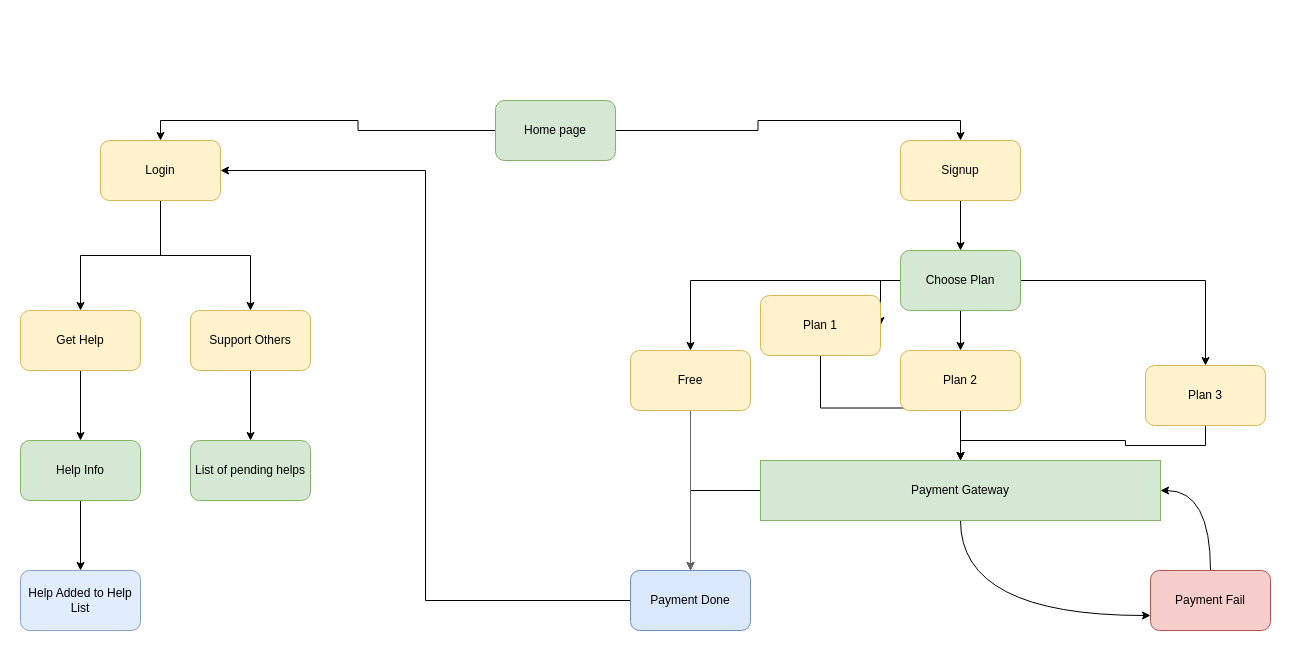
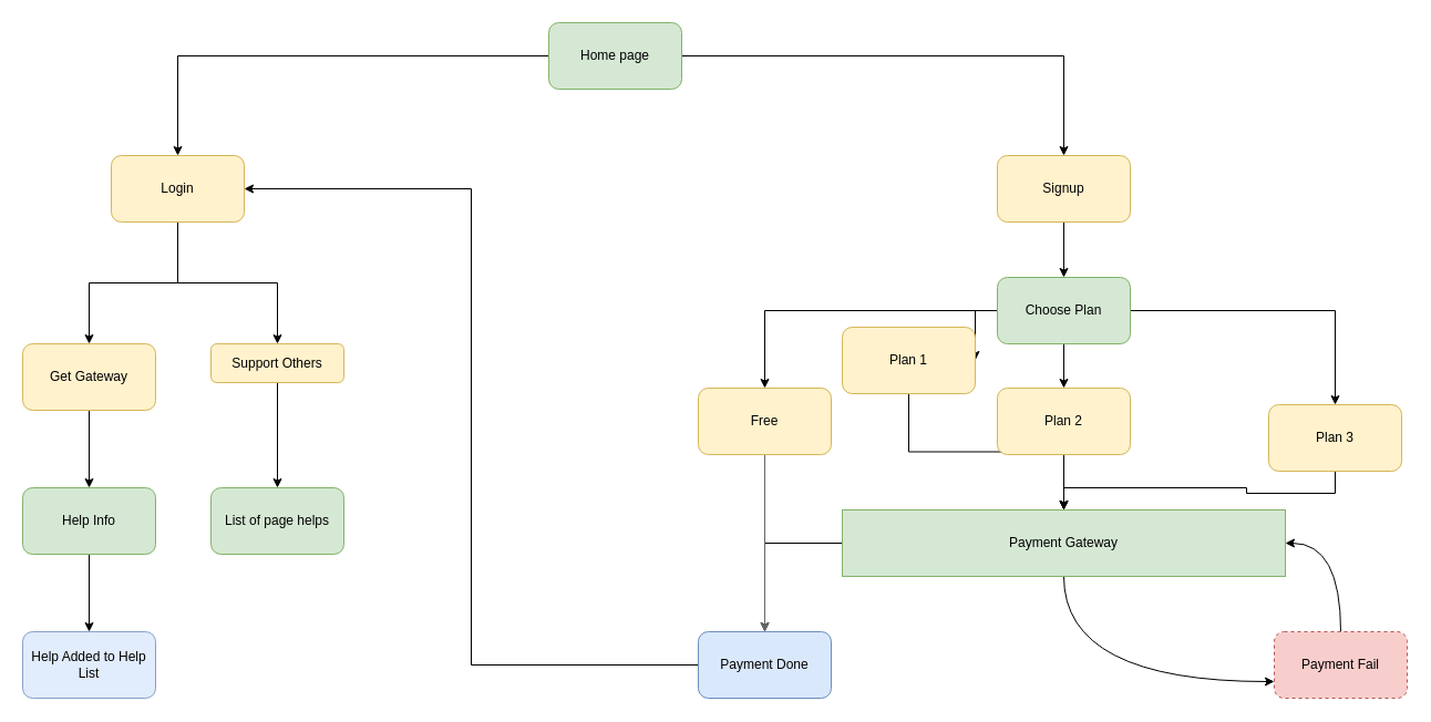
  <mxCell id="0" />
  <mxCell id="1" parent="0" />
  <mxCell id="2" style="edgeStyle=orthogonalEdgeStyle;rounded=0;orthogonalLoop=1;jettySize=auto;html=1;" edge="1" parent="1" source="4" target="29"><mxGeometry relative="1" as="geometry" /></mxCell>
  <mxCell id="3" style="edgeStyle=orthogonalEdgeStyle;rounded=0;orthogonalLoop=1;jettySize=auto;html=1;entryX=0.5;entryY=0;entryDx=0;entryDy=0;" edge="1" parent="1" source="4" target="31"><mxGeometry relative="1" as="geometry" /></mxCell>
  <mxCell id="4" value="Login" style="rounded=1;whiteSpace=wrap;html=1;fillColor=#fff2cc;strokeColor=#d6b656;" vertex="1" parent="1"><mxGeometry x="100" y="140" width="120" height="60" as="geometry" /></mxCell>
  <mxCell id="5" value="" style="edgeStyle=orthogonalEdgeStyle;rounded=0;orthogonalLoop=1;jettySize=auto;html=1;" edge="1" parent="1" source="6" target="14"><mxGeometry relative="1" as="geometry" /></mxCell>
  <mxCell id="6" value="Signup" style="rounded=1;whiteSpace=wrap;html=1;fillColor=#fff2cc;strokeColor=#d6b656;" vertex="1" parent="1"><mxGeometry x="900" y="140" width="120" height="60" as="geometry" /></mxCell>
  <mxCell id="7" style="edgeStyle=orthogonalEdgeStyle;rounded=0;orthogonalLoop=1;jettySize=auto;html=1;entryX=0.5;entryY=0;entryDx=0;entryDy=0;" edge="1" parent="1" source="9" target="4"><mxGeometry relative="1" as="geometry" /></mxCell>
  <mxCell id="8" style="edgeStyle=orthogonalEdgeStyle;rounded=0;orthogonalLoop=1;jettySize=auto;html=1;entryX=0.5;entryY=0;entryDx=0;entryDy=0;" edge="1" parent="1" source="9" target="6"><mxGeometry relative="1" as="geometry" /></mxCell>
- <mxCell id="9" value="Home page" style="rounded=1;whiteSpace=wrap;html=1;fillColor=#d5e8d4;strokeColor=#82b366;" vertex="1" parent="1"><mxGeometry x="495" y="100" width="120" height="60" as="geometry" /></mxCell>
+ <mxCell id="9" value="Home page" style="rounded=1;whiteSpace=wrap;html=1;fillColor=#d5e8d4;strokeColor=#82b366;" vertex="1" parent="1"><mxGeometry x="495" y="20" width="120" height="60" as="geometry" /></mxCell>
  <mxCell id="10" value="" style="edgeStyle=orthogonalEdgeStyle;rounded=0;orthogonalLoop=1;jettySize=auto;html=1;" edge="1" parent="1" source="14" target="20"><mxGeometry relative="1" as="geometry" /></mxCell>
  <mxCell id="11" style="edgeStyle=orthogonalEdgeStyle;rounded=0;orthogonalLoop=1;jettySize=auto;html=1;" edge="1" parent="1" source="14" target="16"><mxGeometry relative="1" as="geometry" /></mxCell>
  <mxCell id="12" style="edgeStyle=orthogonalEdgeStyle;rounded=0;orthogonalLoop=1;jettySize=auto;html=1;" edge="1" parent="1" source="14" target="18"><mxGeometry relative="1" as="geometry" /></mxCell>
  <mxCell id="13" style="edgeStyle=orthogonalEdgeStyle;rounded=0;orthogonalLoop=1;jettySize=auto;html=1;entryX=0.5;entryY=0;entryDx=0;entryDy=0;" edge="1" parent="1" source="14" target="36"><mxGeometry relative="1" as="geometry" /></mxCell>
  <mxCell id="14" value="Choose Plan" style="rounded=1;whiteSpace=wrap;html=1;fillColor=#d5e8d4;strokeColor=#82b366;" vertex="1" parent="1"><mxGeometry x="900" y="250" width="120" height="60" as="geometry" /></mxCell>
  <mxCell id="15" value="" style="edgeStyle=orthogonalEdgeStyle;rounded=0;orthogonalLoop=1;jettySize=auto;html=1;" edge="1" parent="1" source="16" target="23"><mxGeometry relative="1" as="geometry" /></mxCell>
  <mxCell id="16" value="Plan 1" style="rounded=1;whiteSpace=wrap;html=1;fillColor=#fff2cc;strokeColor=#d6b656;" vertex="1" parent="1"><mxGeometry x="760" y="295" width="120" height="60" as="geometry" /></mxCell>
  <mxCell id="17" value="" style="edgeStyle=orthogonalEdgeStyle;rounded=0;orthogonalLoop=1;jettySize=auto;html=1;" edge="1" parent="1" source="18" target="23"><mxGeometry relative="1" as="geometry" /></mxCell>
  <mxCell id="18" value="Plan 3" style="rounded=1;whiteSpace=wrap;html=1;fillColor=#fff2cc;strokeColor=#d6b656;" vertex="1" parent="1"><mxGeometry x="1145" y="365" width="120" height="60" as="geometry" /></mxCell>
  <mxCell id="19" value="" style="edgeStyle=orthogonalEdgeStyle;rounded=0;orthogonalLoop=1;jettySize=auto;html=1;" edge="1" parent="1" source="20" target="23"><mxGeometry relative="1" as="geometry" /></mxCell>
  <mxCell id="20" value="Plan 2" style="rounded=1;whiteSpace=wrap;html=1;fillColor=#fff2cc;strokeColor=#d6b656;" vertex="1" parent="1"><mxGeometry x="900" y="350" width="120" height="60" as="geometry" /></mxCell>
  <mxCell id="21" style="edgeStyle=orthogonalEdgeStyle;orthogonalLoop=1;jettySize=auto;html=1;entryX=0;entryY=0.75;entryDx=0;entryDy=0;curved=1;" edge="1" parent="1" source="23" target="27"><mxGeometry relative="1" as="geometry" /></mxCell>
  <mxCell id="22" style="edgeStyle=orthogonalEdgeStyle;rounded=0;orthogonalLoop=1;jettySize=auto;html=1;" edge="1" parent="1" source="23" target="25"><mxGeometry relative="1" as="geometry" /></mxCell>
  <mxCell id="23" value="Payment Gateway" style="rounded=0;whiteSpace=wrap;html=1;fillColor=#d5e8d4;strokeColor=#82b366;" vertex="1" parent="1"><mxGeometry x="760" y="460" width="400" height="60" as="geometry" /></mxCell>
  <mxCell id="24" style="edgeStyle=orthogonalEdgeStyle;rounded=0;orthogonalLoop=1;jettySize=auto;html=1;entryX=1;entryY=0.5;entryDx=0;entryDy=0;" edge="1" parent="1" source="25" target="4"><mxGeometry relative="1" as="geometry" /></mxCell>
  <mxCell id="25" value="Payment Done" style="rounded=1;whiteSpace=wrap;html=1;fillColor=#dae8fc;strokeColor=#6c8ebf;" vertex="1" parent="1"><mxGeometry x="630" y="570" width="120" height="60" as="geometry" /></mxCell>
  <mxCell id="26" style="edgeStyle=orthogonalEdgeStyle;orthogonalLoop=1;jettySize=auto;html=1;entryX=1;entryY=0.5;entryDx=0;entryDy=0;curved=1;" edge="1" parent="1" source="27" target="23"><mxGeometry relative="1" as="geometry" /></mxCell>
- <mxCell id="27" value="Payment Fail" style="rounded=1;whiteSpace=wrap;html=1;fillColor=#f8cecc;strokeColor=#b85450;" vertex="1" parent="1"><mxGeometry x="1150" y="570" width="120" height="60" as="geometry" /></mxCell>
+ <mxCell id="27" value="Payment Fail" style="rounded=1;whiteSpace=wrap;html=1;fillColor=#f8cecc;strokeColor=#b85450;dashed=1;" vertex="1" parent="1"><mxGeometry x="1150" y="570" width="120" height="60" as="geometry" /></mxCell>
  <mxCell id="28" value="" style="edgeStyle=orthogonalEdgeStyle;rounded=0;orthogonalLoop=1;jettySize=auto;html=1;" edge="1" parent="1" source="29" target="33"><mxGeometry relative="1" as="geometry" /></mxCell>
- <mxCell id="29" value="Get Help" style="rounded=1;whiteSpace=wrap;html=1;fillColor=#fff2cc;strokeColor=#d6b656;" vertex="1" parent="1"><mxGeometry x="20" y="310" width="120" height="60" as="geometry" /></mxCell>
+ <mxCell id="29" value="Get Gateway" style="rounded=1;whiteSpace=wrap;html=1;fillColor=#fff2cc;strokeColor=#d6b656;" vertex="1" parent="1"><mxGeometry x="20" y="310" width="120" height="60" as="geometry" /></mxCell>
  <mxCell id="30" value="" style="edgeStyle=orthogonalEdgeStyle;rounded=0;orthogonalLoop=1;jettySize=auto;html=1;" edge="1" parent="1" source="31" target="34"><mxGeometry relative="1" as="geometry" /></mxCell>
- <mxCell id="31" value="Support Others" style="rounded=1;whiteSpace=wrap;html=1;fillColor=#fff2cc;strokeColor=#d6b656;" vertex="1" parent="1"><mxGeometry x="190" y="310" width="120" height="60" as="geometry" /></mxCell>
+ <mxCell id="31" value="Support Others" style="rounded=1;whiteSpace=wrap;html=1;fillColor=#fff2cc;strokeColor=#d6b656;" vertex="1" parent="1"><mxGeometry x="190" y="310" width="120" height="35" as="geometry" /></mxCell>
  <mxCell id="32" value="" style="edgeStyle=orthogonalEdgeStyle;rounded=1;orthogonalLoop=1;jettySize=auto;html=1;" edge="1" parent="1" source="33" target="37"><mxGeometry relative="1" as="geometry" /></mxCell>
  <mxCell id="33" value="Help Info" style="rounded=1;whiteSpace=wrap;html=1;fillColor=#d5e8d4;strokeColor=#82b366;" vertex="1" parent="1"><mxGeometry x="20" y="440" width="120" height="60" as="geometry" /></mxCell>
- <mxCell id="34" value="List of pending helps" style="whiteSpace=wrap;html=1;rounded=1;fillColor=#d5e8d4;strokeColor=#82b366;" vertex="1" parent="1"><mxGeometry x="190" y="440" width="120" height="60" as="geometry" /></mxCell>
+ <mxCell id="34" value="List of page helps" style="whiteSpace=wrap;html=1;rounded=1;fillColor=#d5e8d4;strokeColor=#82b366;" vertex="1" parent="1"><mxGeometry x="190" y="440" width="120" height="60" as="geometry" /></mxCell>
  <mxCell id="35" style="edgeStyle=orthogonalEdgeStyle;rounded=1;orthogonalLoop=1;jettySize=auto;html=1;entryX=0.5;entryY=0;entryDx=0;entryDy=0;fillColor=#f5f5f5;strokeColor=#666666;startArrow=none;" edge="1" parent="1" source="36" target="25"><mxGeometry relative="1" as="geometry"><mxPoint x="1310" y="370" as="sourcePoint" /></mxGeometry></mxCell>
  <mxCell id="36" value="Free" style="rounded=1;whiteSpace=wrap;html=1;fillColor=#fff2cc;strokeColor=#d6b656;" vertex="1" parent="1"><mxGeometry x="630" y="350" width="120" height="60" as="geometry" /></mxCell>
  <mxCell id="37" value="Help Added to Help List" style="rounded=1;whiteSpace=wrap;html=1;fillColor=#dae8fc;strokeColor=#6c8ebf;opacity=80;" vertex="1" parent="1"><mxGeometry x="20" y="570" width="120" height="60" as="geometry" /></mxCell>
